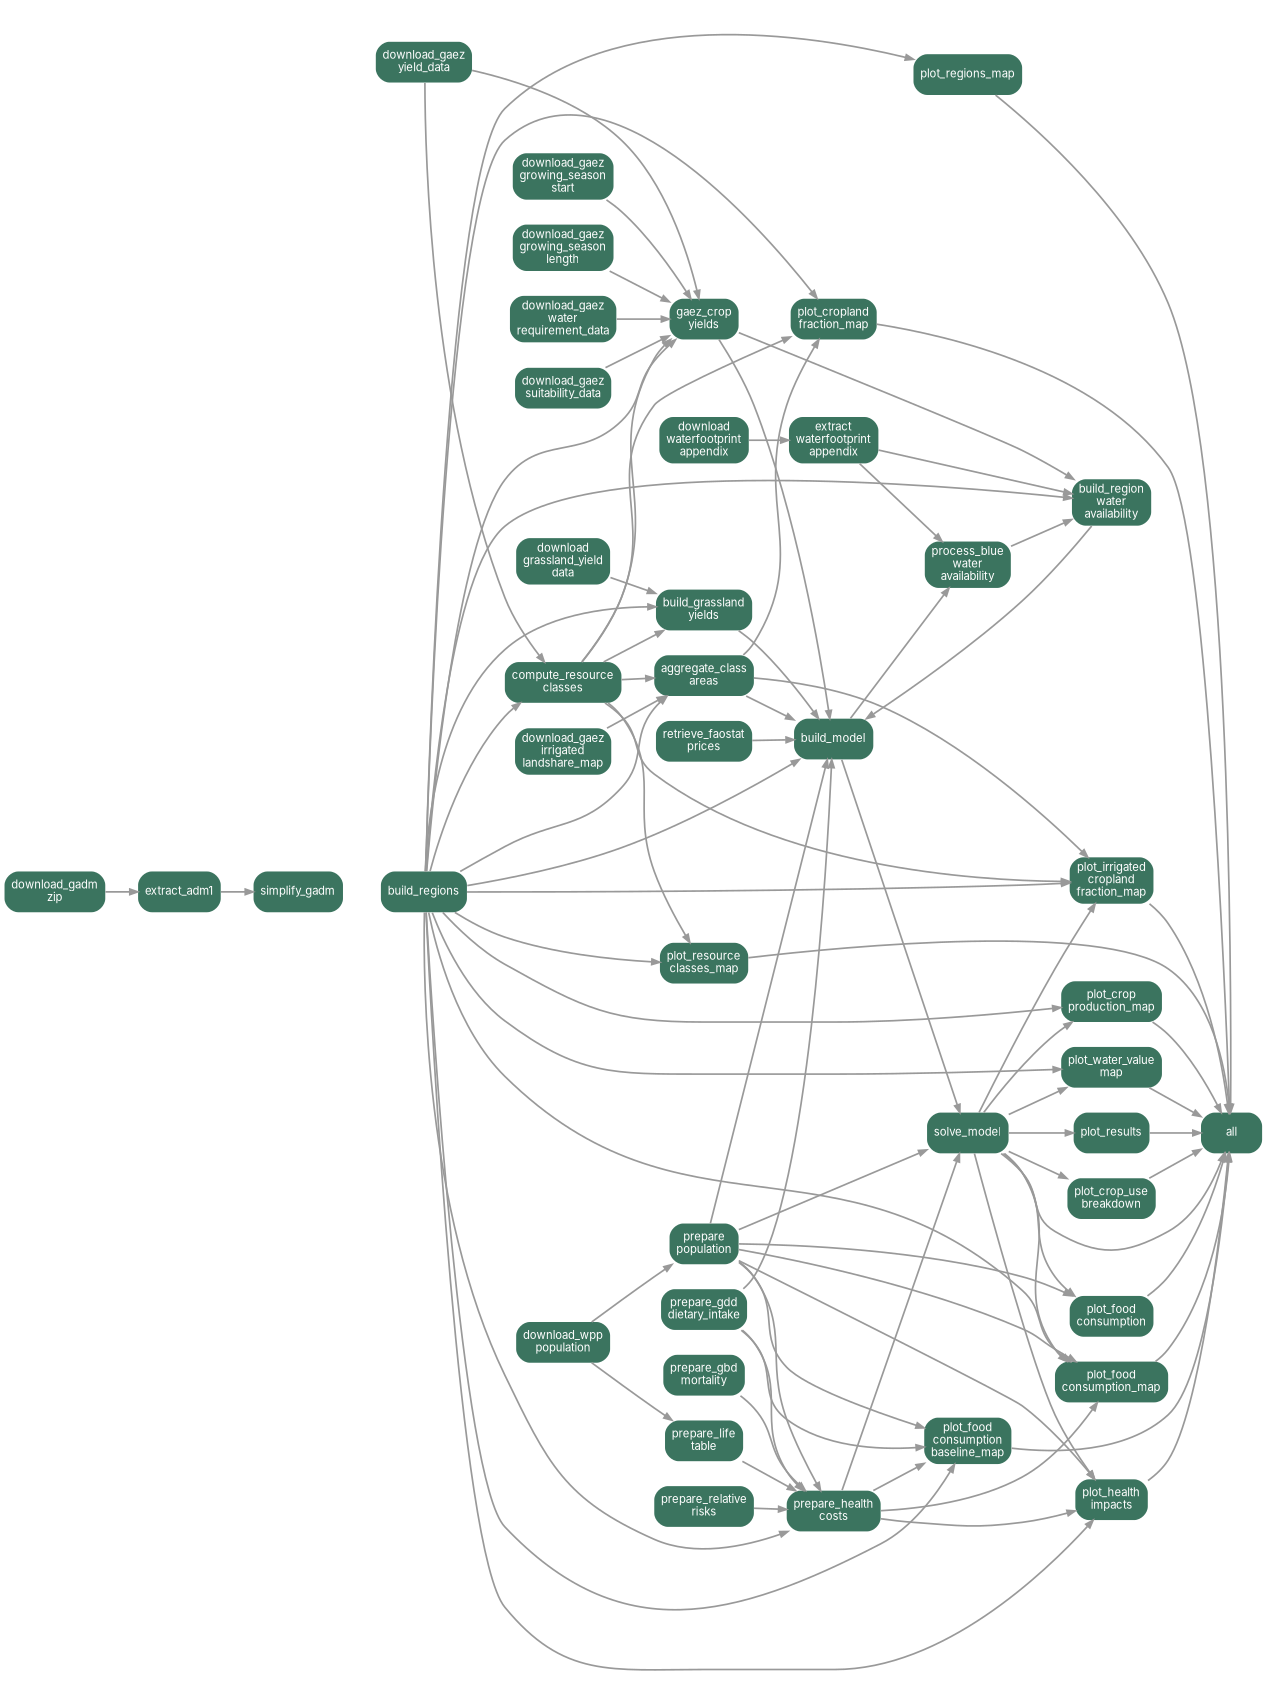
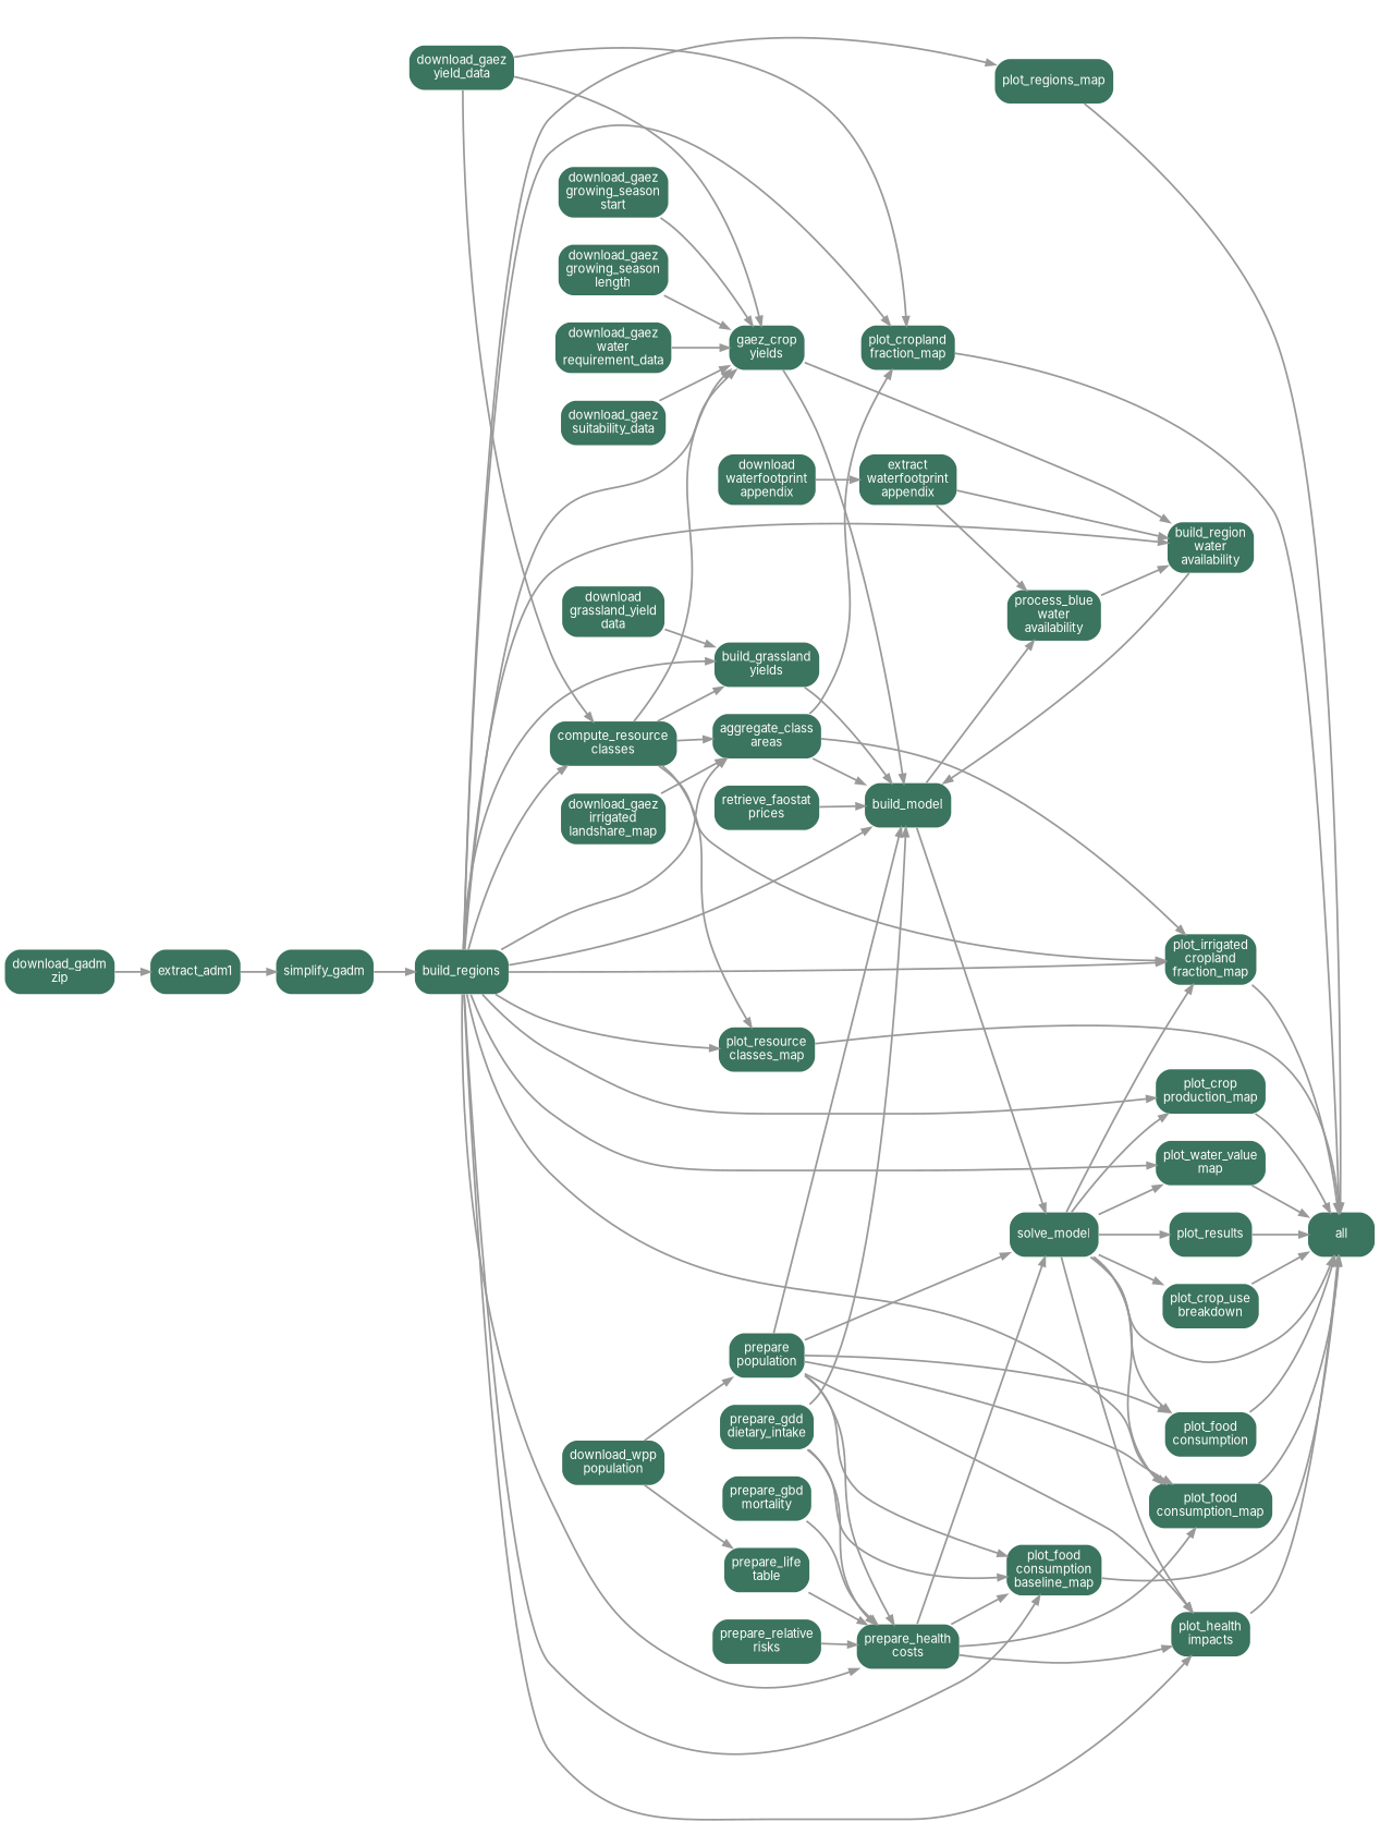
  digraph {
    bgcolor=white
    fontname=Inter
    nodesep=0.3
    rankdir=LR
    ranksep=0.4
    node [fillcolor="#3b745f" fontcolor=white fontname=Inter fontsize=10 margin="0.08,0.06" penwidth=0 shape=box style="filled,rounded"]
    edge [arrowsize=0.7 color="#999999" fontname=Inter penwidth=1.5]
    n1 [color="0.01 0.6 0.85" label=all]
    n2 [color="0.65 0.6 0.85" label=solve_model]
    n3 [color="0.51 0.6 0.85" label=plot_results]
    n4 [color="0.47 0.6 0.85" label="plot_health\nimpacts"]
    n5 [color="0.40 0.6 0.85" label="plot_crop\nproduction_map"]
    n6 [color="0.48 0.6 0.85" label="plot_irrigated\ncropland\nfraction_map"]
    n7 [color="0.41 0.6 0.85" label="plot_crop_use\nbreakdown"]
    n8 [color="0.52 0.6 0.85" label="plot_water_value\nmap"]
    n9 [color="0.43 0.6 0.85" label="plot_food\nconsumption"]
    n10 [color="0.46 0.6 0.85" label="plot_food\nconsumption_map"]
    n11 [color="0.42 0.6 0.85" label="plot_cropland\nfraction_map"]
    n12 [color="0.06 0.6 0.85" label=build_model]
    n13 [color="0.61 0.6 0.85" label="process_blue\nwater\navailability"]
    n14 [color="0.03 0.6 0.85" label="gaez_crop\nyields"]
    n15 [color="0.07 0.6 0.85" label="build_region\nwater\navailability"]
    n16 [color="0.32 0.6 0.85" label="download_gaez\nyield_data"]
    n17 [color="0.10 0.6 0.85" label="compute_resource\nclasses"]
    n18 [color="0.00 0.6 0.85" label="aggregate_class\nareas"]
    n19 [color="0.05 0.6 0.85" label="build_grassland\nyields"]
    n20 [color="0.50 0.6 0.85" label="plot_resource\nclasses_map"]
    n21 [color="0.30 0.6 0.85" label="download_gaez\nsuitability_data"]
    n22 [color="0.28 0.6 0.85" label="download_gaez\ngrowing_season\nstart"]
    n23 [color="0.26 0.6 0.85" label="download_gaez\ngrowing_season\nlength"]
    n24 [color="0.08 0.6 0.85" label=build_regions]
    n25 [color="0.57 0.6 0.85" label="prepare_health\ncosts"]
    n26 [color="0.49 0.6 0.85" label=plot_regions_map]
    n27 [color="0.44 0.6 0.85" label="plot_food\nconsumption\nbaseline_map"]
    n28 [color="0.63 0.6 0.85" label=simplify_gadm]
    n29 [color="0.36 0.6 0.85" label=extract_adm1]
    n30 [color="0.24 0.6 0.85" label="download_gadm\nzip"]
    n31 [color="0.31 0.6 0.85" label="download_gaez\nwater\nrequirement_data"]
    n32 [color="0.29 0.6 0.85" label="download_gaez\nirrigated\nlandshare_map"]
    n33 [color="0.59 0.6 0.85" label="prepare\npopulation"]
    n34 [color="0.35 0.6 0.85" label="download_wpp\npopulation"]
    n35 [color="0.58 0.6 0.85" label="prepare_life\ntable"]
    n36 [color="0.56 0.6 0.85" label="prepare_gdd\ndietary_intake"]
    n37 [color="0.62 0.6 0.85" label="retrieve_faostat\nprices"]
    n38 [color="0.33 0.6 0.85" label="download\ngrassland_yield\ndata"]
    n39 [color="0.37 0.6 0.85" label="extract\nwaterfootprint\nappendix"]
    n40 [color="0.34 0.6 0.85" label="download\nwaterfootprint\nappendix"]
    n41 [color="0.60 0.6 0.85" label="prepare_relative\nrisks"]
    n42 [color="0.55 0.6 0.85" label="prepare_gbd\nmortality"]
    n2 -> n1
    n2 -> n3
    n2 -> n4
    n2 -> n5
    n2 -> n6
    n2 -> n7
    n2 -> n8
    n2 -> n9
    n2 -> n10
    n3 -> n1
    n4 -> n1
    n5 -> n1
    n6 -> n1
    n7 -> n1
    n8 -> n1
    n9 -> n1
    n10 -> n1
    n11 -> n1
    n12 -> n2
    n12 -> n13
    n13 -> n15
    n14 -> n12
    n14 -> n15
    n15 -> n12
    n16 -> n14
    n16 -> n17
    n17 -> n6
-   n17 -> n11
+   n16 -> n11
    n17 -> n14
    n17 -> n18
    n17 -> n19
    n17 -> n20
    n18 -> n6
    n18 -> n11
    n18 -> n12
    n19 -> n12
    n20 -> n1
    n21 -> n14
    n22 -> n14
    n23 -> n14
    n24 -> n4
    n24 -> n5
    n24 -> n6
    n24 -> n8
    n24 -> n10
    n24 -> n11
    n24 -> n12
    n24 -> n14
    n24 -> n15
    n24 -> n17
    n24 -> n18
    n24 -> n19
    n24 -> n20
    n24 -> n25
    n24 -> n26
    n24 -> n27
    n25 -> n2
    n25 -> n4
    n25 -> n10
    n25 -> n27
    n26 -> n1
    n27 -> n1
+   n28 -> n24
    n29 -> n28
    n30 -> n29
    n31 -> n14
    n32 -> n18
    n33 -> n2
    n33 -> n4
    n33 -> n9
    n33 -> n10
    n33 -> n12
    n33 -> n25
    n33 -> n27
    n34 -> n33
    n34 -> n35
    n35 -> n25
    n36 -> n12
    n36 -> n25
    n36 -> n27
    n37 -> n12
    n38 -> n19
    n39 -> n13
    n39 -> n15
    n40 -> n39
    n41 -> n25
    n42 -> n25
  }
